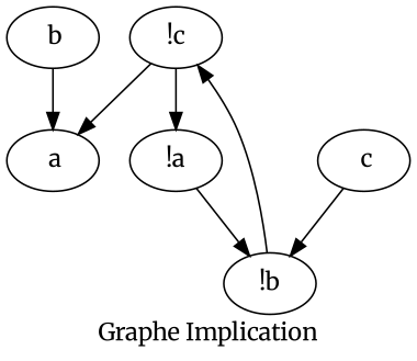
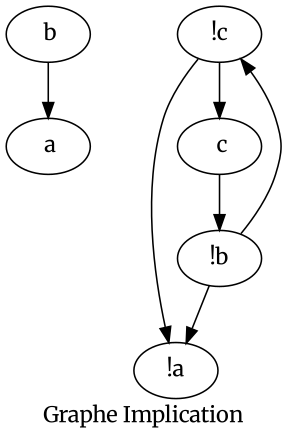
  digraph {
    fontname=Merriweather
    label="Graphe Implication"
    node [fontname=Merriweather]
    edge [fontname=Merriweather]
    " b"
    " a"
    "!c"
    "!a"
    " c"
    "!b"
    " b" -> " a"
-   "!c" -> " a"
+   "!c" -> " c"
    "!c" -> "!a"
-   "!a" -> "!b"
+   "!b" -> "!a"
    " c" -> "!b"
    "!b" -> "!c"
  }
